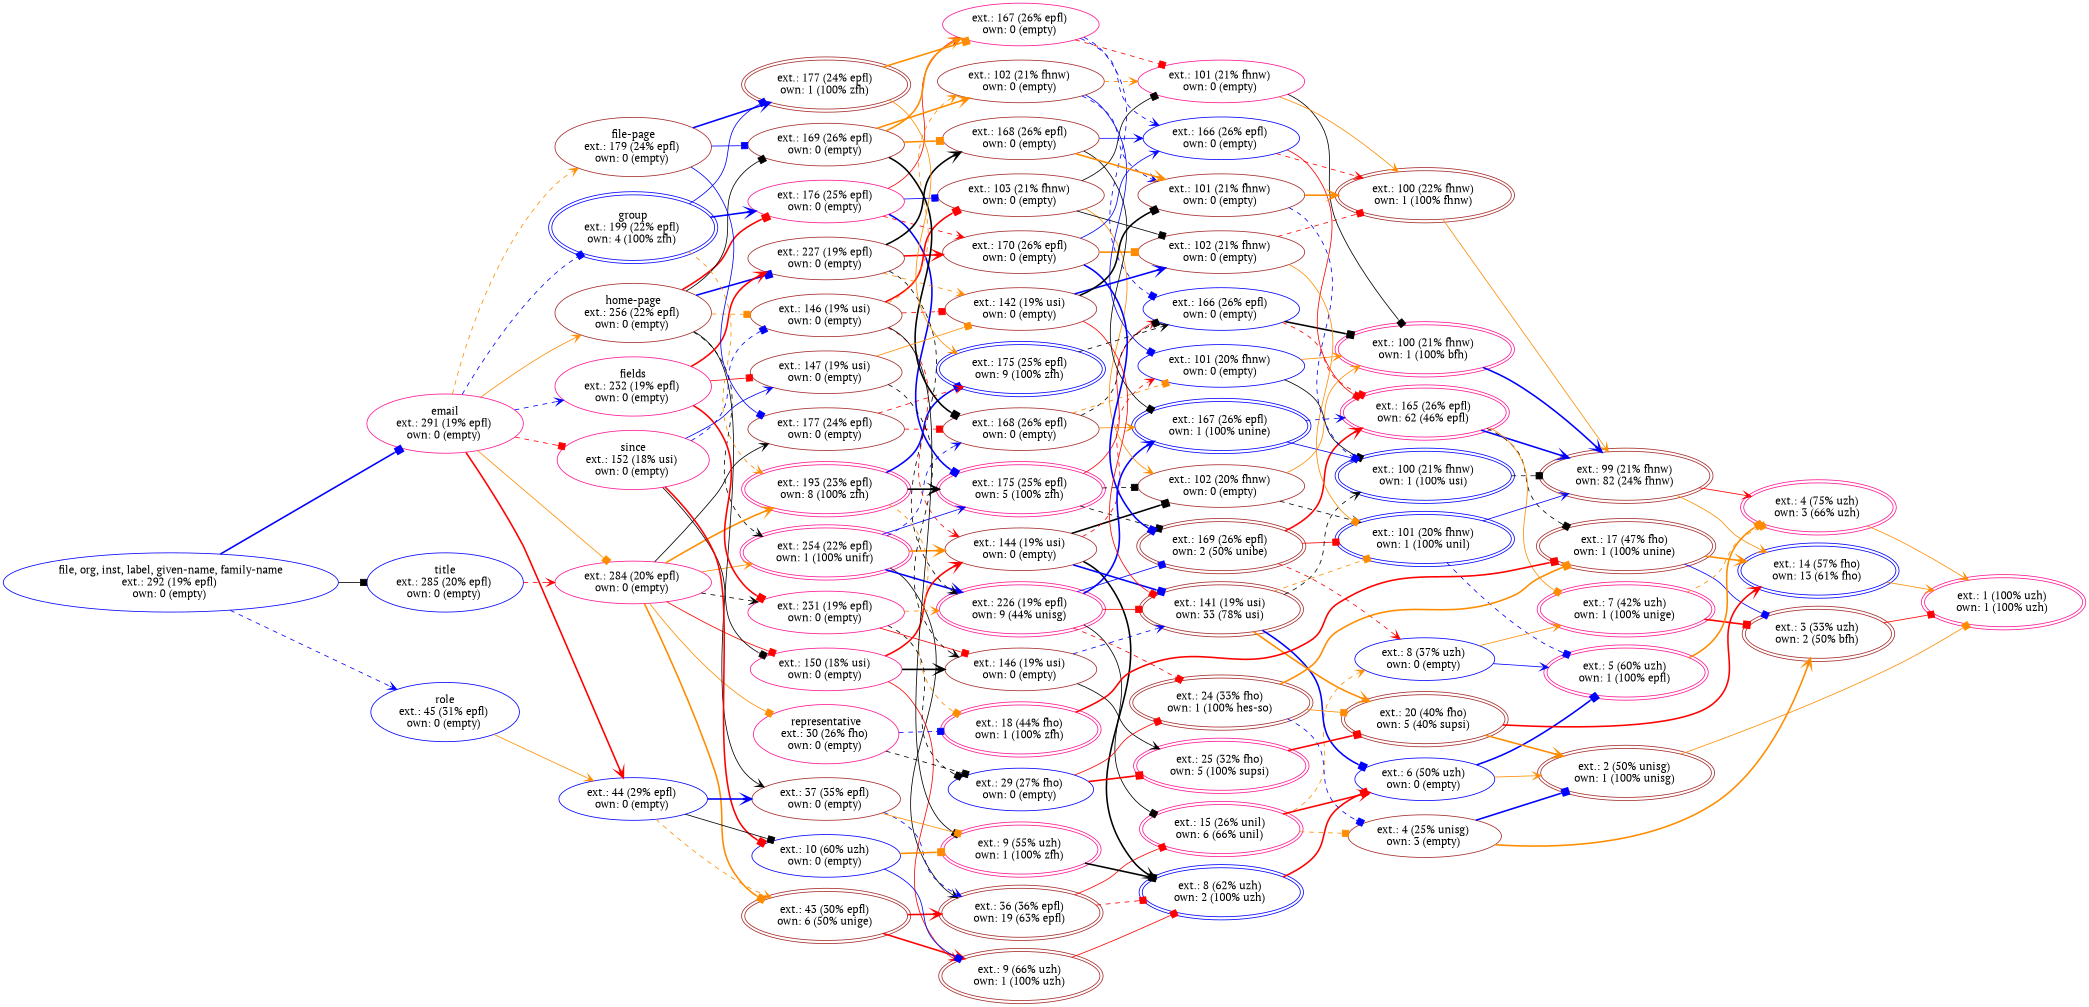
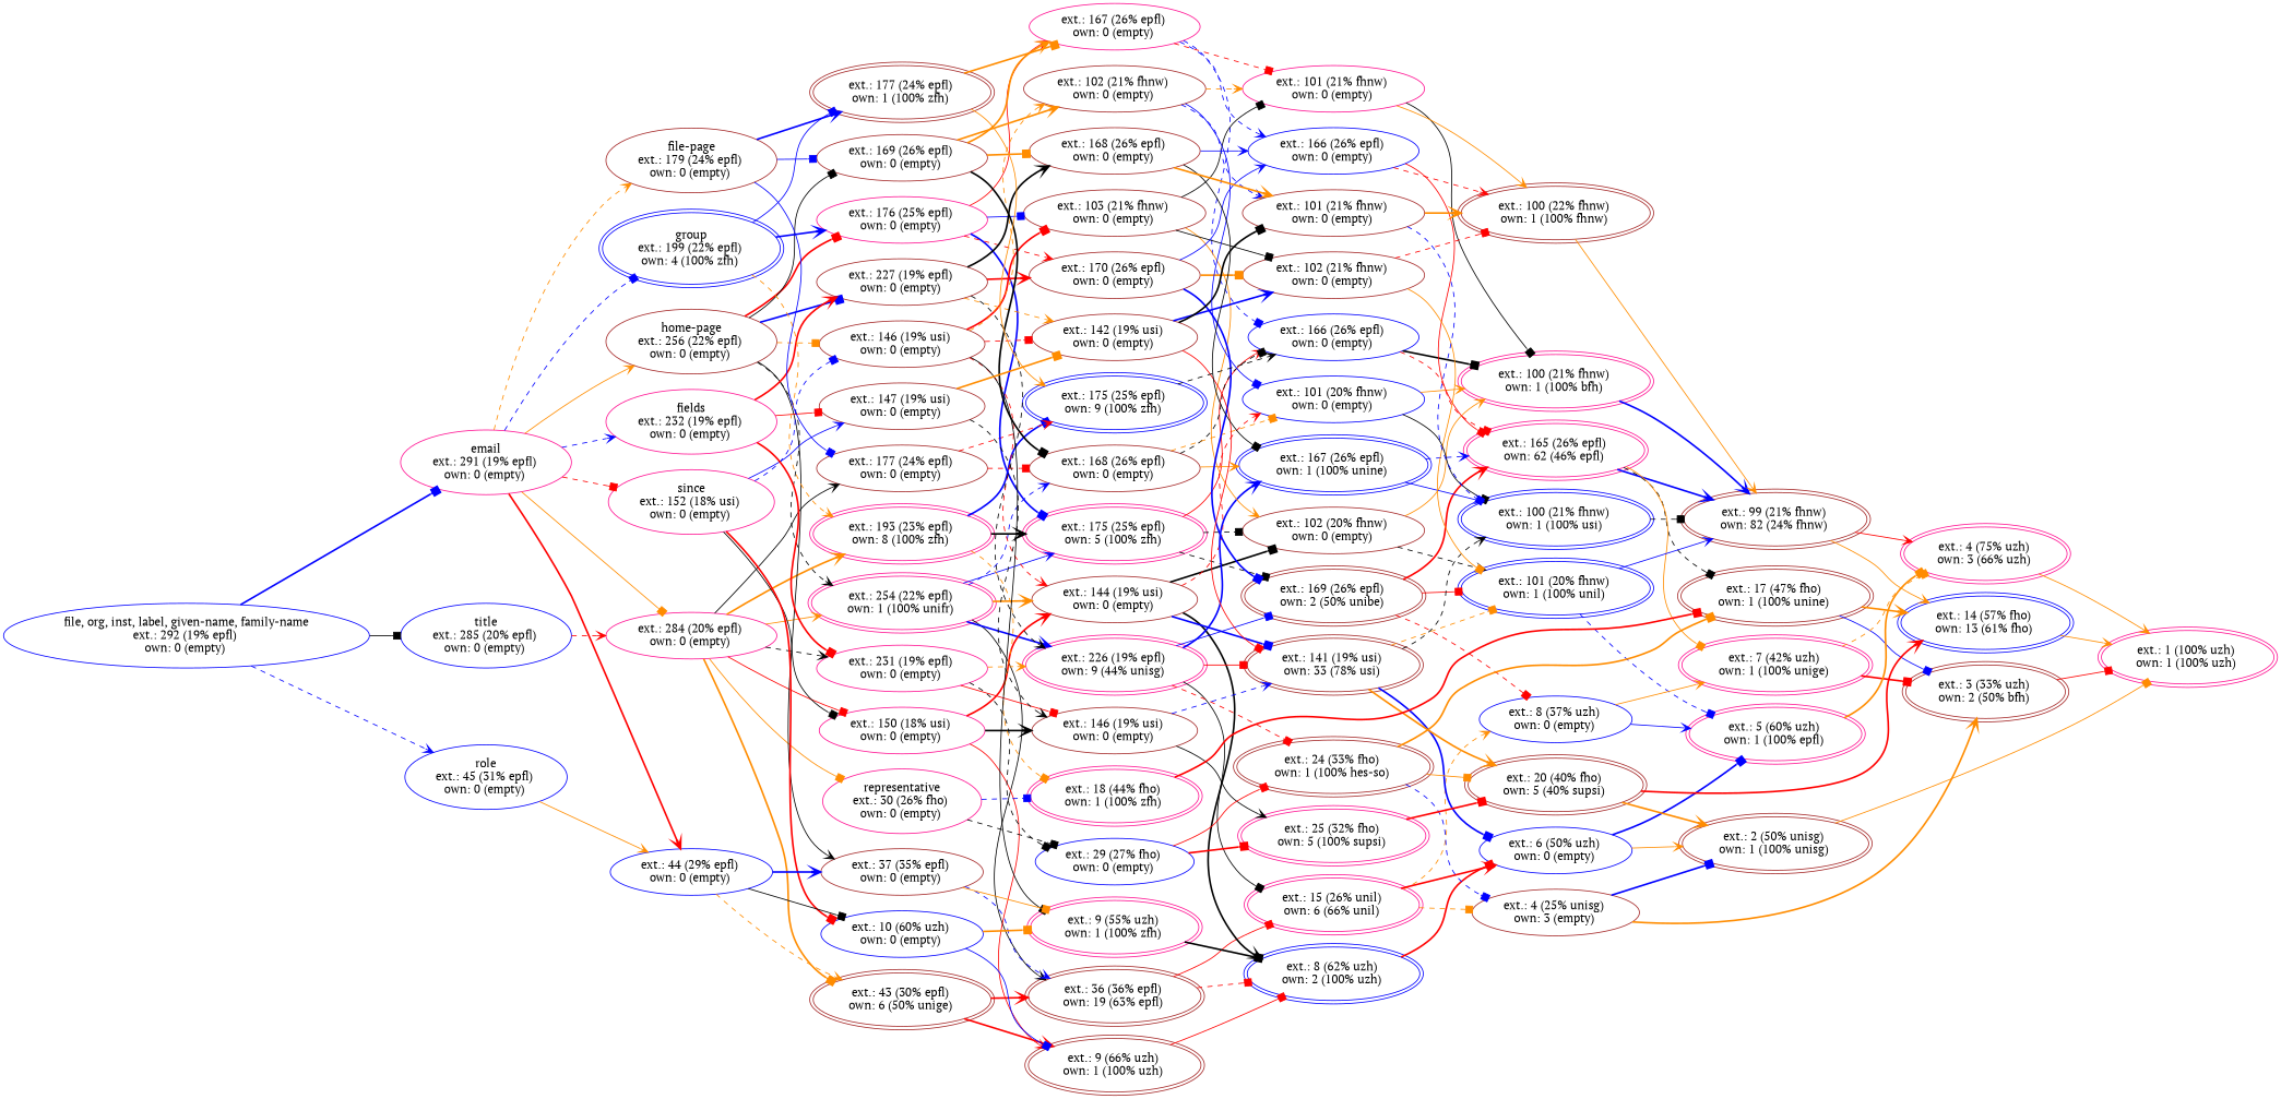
  digraph {
    fontname="PT Serif"
    rankdir=LR
    node [color=brown fontname="PT Serif"]
    edge [arrowhead=box color=darkorange fontname="PT Serif" style=solid]
    n1 [color=blue label="file, org, inst, label, given-name, family-name\next.: 292 (19% epfl) \nown: 0 (empty) "]
    n2 [color=blue label="title\next.: 285 (20% epfl) \nown: 0 (empty) "]
    n3 [color=deeppink label="email\next.: 291 (19% epfl) \nown: 0 (empty) "]
    n4 [color=blue label="role\next.: 45 (31% epfl) \nown: 0 (empty) "]
    n5 [color=deeppink label="ext.: 284 (20% epfl) \nown: 0 (empty) "]
    n6 [label="home-page\next.: 256 (22% epfl) \nown: 0 (empty) "]
    n7 [color=deeppink label="since\next.: 152 (18% usi) \nown: 0 (empty) "]
    n8 [color=deeppink label="fields\next.: 232 (19% epfl) \nown: 0 (empty) "]
    n9 [color=blue label="ext.: 44 (29% epfl) \nown: 0 (empty) "]
    n10 [color=blue label="group\next.: 199 (22% epfl) \nown: 4 (100% zfh) " peripheries=2]
    n11 [label="file-page\next.: 179 (24% epfl) \nown: 0 (empty) "]
    n12 [color=deeppink label="ext.: 100 (21% fhnw) \nown: 1 (100% bfh) " peripheries=2]
    n13 [label="ext.: 99 (21% fhnw) \nown: 82 (24% fhnw) " peripheries=2]
    n14 [color=blue label="ext.: 14 (57% fho) \nown: 13 (61% fho) " peripheries=2]
    n15 [color=deeppink label="ext.: 4 (75% uzh) \nown: 3 (66% uzh) " peripheries=2]
    n16 [color=blue label="ext.: 166 (26% epfl) \nown: 0 (empty) "]
    n17 [color=deeppink label="ext.: 165 (26% epfl) \nown: 62 (46% epfl) " peripheries=2]
    n18 [label="ext.: 17 (47% fho) \nown: 1 (100% unine) " peripheries=2]
    n19 [color=deeppink label="ext.: 7 (42% uzh) \nown: 1 (100% unige) " peripheries=2]
    n20 [label="ext.: 3 (33% uzh) \nown: 2 (50% bfh) " peripheries=2]
    n21 [color=deeppink label="ext.: 1 (100% uzh) \nown: 1 (100% uzh) " peripheries=2]
    n22 [label="ext.: 102 (20% fhnw) \nown: 0 (empty) "]
    n23 [color=blue label="ext.: 101 (20% fhnw) \nown: 1 (100% unil) " peripheries=2]
    n24 [color=deeppink label="ext.: 5 (60% uzh) \nown: 1 (100% epfl) " peripheries=2]
    n25 [color=deeppink label="ext.: 175 (25% epfl) \nown: 5 (100% zfh) " peripheries=2]
    n26 [label="ext.: 169 (26% epfl) \nown: 2 (50% unibe) " peripheries=2]
    n27 [color=blue label="ext.: 8 (37% uzh) \nown: 0 (empty) "]
    n28 [color=deeppink label="ext.: 254 (22% epfl) \nown: 1 (100% unifr) " peripheries=2]
    n29 [label="ext.: 36 (36% epfl) \nown: 19 (63% epfl) " peripheries=2]
    n30 [label="ext.: 144 (19% usi) \nown: 0 (empty) "]
    n31 [color=deeppink label="ext.: 226 (19% epfl) \nown: 9 (44% unisg) " peripheries=2]
    n32 [label="ext.: 168 (26% epfl) \nown: 0 (empty) "]
    n33 [color=deeppink label="ext.: 15 (26% unil) \nown: 6 (66% unil) " peripheries=2]
    n34 [color=blue label="ext.: 8 (62% uzh) \nown: 2 (100% uzh) " peripheries=2]
    n35 [label="ext.: 141 (19% usi) \nown: 33 (78% usi) " peripheries=2]
    n36 [color=blue label="ext.: 101 (20% fhnw) \nown: 0 (empty) "]
    n37 [label="ext.: 24 (33% fho) \nown: 1 (100% hes-so) " peripheries=2]
    n38 [color=blue label="ext.: 167 (26% epfl) \nown: 1 (100% unine) " peripheries=2]
    n39 [label="ext.: 4 (25% unisg) \nown: 3 (empty) "]
    n40 [color=blue label="ext.: 6 (50% uzh) \nown: 0 (empty) "]
    n41 [label="ext.: 43 (30% epfl) \nown: 6 (50% unige) " peripheries=2]
    n42 [color=deeppink label="ext.: 150 (18% usi) \nown: 0 (empty) "]
    n43 [color=deeppink label="ext.: 231 (19% epfl) \nown: 0 (empty) "]
    n44 [color=deeppink label="ext.: 193 (23% epfl) \nown: 8 (100% zfh) " peripheries=2]
    n45 [label="ext.: 177 (24% epfl) \nown: 0 (empty) "]
    n46 [color=deeppink label="representative\next.: 30 (26% fho) \nown: 0 (empty) "]
    n47 [label="ext.: 9 (66% uzh) \nown: 1 (100% uzh) " peripheries=2]
    n48 [label="ext.: 20 (40% fho) \nown: 5 (40% supsi) " peripheries=2]
    n49 [color=blue label="ext.: 100 (21% fhnw) \nown: 1 (100% usi) " peripheries=2]
    n50 [label="ext.: 2 (50% unisg) \nown: 1 (100% unisg) " peripheries=2]
    n51 [color=deeppink label="ext.: 101 (21% fhnw) \nown: 0 (empty) "]
    n52 [label="ext.: 100 (22% fhnw) \nown: 1 (100% fhnw) " peripheries=2]
    n53 [color=deeppink label="ext.: 167 (26% epfl) \nown: 0 (empty) "]
    n54 [color=blue label="ext.: 166 (26% epfl) \nown: 0 (empty) "]
    n55 [label="ext.: 103 (21% fhnw) \nown: 0 (empty) "]
    n56 [label="ext.: 102 (21% fhnw) \nown: 0 (empty) "]
    n57 [color=deeppink label="ext.: 176 (25% epfl) \nown: 0 (empty) "]
    n58 [label="ext.: 170 (26% epfl) \nown: 0 (empty) "]
    n59 [label="ext.: 146 (19% usi) \nown: 0 (empty) "]
    n60 [label="ext.: 227 (19% epfl) \nown: 0 (empty) "]
    n61 [label="ext.: 169 (26% epfl) \nown: 0 (empty) "]
    n62 [label="ext.: 37 (35% epfl) \nown: 0 (empty) "]
    n63 [label="ext.: 142 (19% usi) \nown: 0 (empty) "]
    n64 [label="ext.: 102 (21% fhnw) \nown: 0 (empty) "]
    n65 [color=deeppink label="ext.: 9 (55% uzh) \nown: 1 (100% zfh) " peripheries=2]
    n66 [label="ext.: 168 (26% epfl) \nown: 0 (empty) "]
    n67 [label="ext.: 101 (21% fhnw) \nown: 0 (empty) "]
    n68 [label="ext.: 146 (19% usi) \nown: 0 (empty) "]
    n69 [color=deeppink label="ext.: 25 (32% fho) \nown: 5 (100% supsi) " peripheries=2]
    n70 [color=blue label="ext.: 29 (27% fho) \nown: 0 (empty) "]
    n71 [color=blue label="ext.: 175 (25% epfl) \nown: 9 (100% zfh) " peripheries=2]
    n72 [color=deeppink label="ext.: 18 (44% fho) \nown: 1 (100% zfh) " peripheries=2]
    n73 [label="ext.: 147 (19% usi) \nown: 0 (empty) "]
    n74 [color=blue label="ext.: 10 (60% uzh) \nown: 0 (empty) "]
    n75 [label="ext.: 177 (24% epfl) \nown: 1 (100% zfh) " peripheries=2]
    n1 -> n2 [color=black]
    n1 -> n3 [color=blue style=bold]
    n1 -> n4 [arrowhead=vee color=blue style=dashed]
    n2 -> n5 [arrowhead=vee color=red style=dashed]
    n3 -> n5
    n3 -> n6 [arrowhead=vee]
    n3 -> n7 [color=red style=dashed]
    n3 -> n8 [arrowhead=vee color=blue style=dashed]
    n3 -> n9 [arrowhead=vee color=red style=bold]
    n3 -> n10 [color=blue style=dashed]
    n3 -> n11 [arrowhead=vee style=dashed]
    n4 -> n9 [arrowhead=vee]
    n5 -> n28 [arrowhead=vee]
    n5 -> n41 [style=bold]
    n5 -> n42 [color=red]
    n5 -> n43 [arrowhead=vee color=black style=dashed]
    n5 -> n44 [arrowhead=vee style=bold]
    n5 -> n45 [arrowhead=vee color=black]
    n5 -> n46
    n6 -> n28 [arrowhead=vee color=black style=dashed]
    n6 -> n57 [color=red style=bold]
    n6 -> n59 [style=dashed]
    n6 -> n60 [color=blue style=bold]
    n6 -> n61 [color=black]
    n6 -> n62 [arrowhead=vee color=black]
    n7 -> n42 [color=black]
    n7 -> n59 [color=blue style=dashed]
    n7 -> n73 [arrowhead=vee color=blue]
    n7 -> n74 [color=red style=bold]
    n8 -> n43 [color=red style=bold]
    n8 -> n60 [arrowhead=vee color=red style=bold]
    n8 -> n73 [color=red]
    n9 -> n41 [arrowhead=vee style=dashed]
    n9 -> n62 [arrowhead=vee color=blue style=bold]
    n9 -> n74 [color=black]
    n10 -> n44 [arrowhead=vee style=dashed]
    n10 -> n57 [arrowhead=vee color=blue style=bold]
    n10 -> n75 [color=blue]
    n11 -> n45 [color=blue]
    n11 -> n61 [color=blue]
    n11 -> n75 [arrowhead=vee color=blue style=bold]
    n12 -> n13 [arrowhead=vee color=blue style=bold]
    n13 -> n14 [arrowhead=vee]
    n13 -> n15 [arrowhead=vee color=red]
    n14 -> n21 [arrowhead=vee]
    n15 -> n21 [arrowhead=vee]
    n16 -> n12 [color=black style=bold]
    n16 -> n17 [color=red style=dashed]
    n17 -> n13 [arrowhead=vee color=blue style=bold]
    n17 -> n18 [color=black style=dashed]
    n17 -> n19
    n18 -> n14 [arrowhead=vee style=bold]
    n18 -> n20 [color=blue]
    n19 -> n15 [style=dashed]
    n19 -> n20 [color=red style=bold]
    n20 -> n21 [color=red]
    n22 -> n12 [arrowhead=vee]
    n22 -> n23 [arrowhead=vee color=black style=dashed]
    n23 -> n13 [arrowhead=vee color=blue]
    n23 -> n24 [color=blue style=dashed]
    n24 -> n15 [style=bold]
    n25 -> n16 [arrowhead=vee color=red]
    n25 -> n22 [color=black style=dashed]
    n25 -> n26 [color=black style=dashed]
    n26 -> n17 [arrowhead=vee color=red style=bold]
    n26 -> n23 [color=red]
-   n26 -> n27 [arrowhead=vee color=red style=dashed]
+   n26 -> n27 [color=red style=dashed]
    n27 -> n19 [arrowhead=vee]
    n27 -> n24 [arrowhead=vee color=blue]
    n28 -> n25 [arrowhead=vee color=blue]
    n28 -> n29 [arrowhead=vee color=black]
    n28 -> n30 [arrowhead=vee style=bold]
    n28 -> n31 [arrowhead=vee color=blue style=bold]
    n28 -> n32 [arrowhead=vee color=blue style=dashed]
    n29 -> n33 [color=red]
    n29 -> n34 [color=red style=dashed]
    n30 -> n22 [color=black style=bold]
    n30 -> n34 [arrowhead=vee color=black style=bold]
    n30 -> n35 [color=blue style=bold]
    n30 -> n36 [arrowhead=vee color=red style=dashed]
    n31 -> n26 [color=blue]
    n31 -> n33 [color=black]
    n31 -> n35 [color=red]
    n31 -> n37 [color=red style=dashed]
    n31 -> n38 [arrowhead=vee color=blue style=bold]
    n32 -> n16 [color=black style=dashed]
    n32 -> n36 [style=dashed]
    n32 -> n38 [arrowhead=vee]
    n33 -> n27 [arrowhead=vee style=dashed]
    n33 -> n39 [style=dashed]
    n33 -> n40 [arrowhead=vee color=red style=bold]
    n34 -> n40 [color=red style=bold]
    n35 -> n23 [style=dashed]
    n35 -> n40 [color=blue style=bold]
    n35 -> n48 [arrowhead=vee style=bold]
    n35 -> n49 [arrowhead=vee color=black style=dashed]
    n36 -> n12 [arrowhead=vee]
    n36 -> n49 [color=black]
    n37 -> n18 [style=bold]
    n37 -> n39 [color=blue style=dashed]
    n37 -> n48
    n38 -> n17 [arrowhead=vee color=blue style=dashed]
    n38 -> n49 [arrowhead=vee color=blue]
    n39 -> n20 [arrowhead=vee style=bold]
    n39 -> n50 [color=blue style=bold]
    n40 -> n24 [color=blue style=bold]
    n40 -> n50 [arrowhead=vee]
    n41 -> n29 [arrowhead=vee color=red style=bold]
    n41 -> n47 [arrowhead=vee color=red style=bold]
    n42 -> n30 [arrowhead=vee color=red style=bold]
    n42 -> n47 [arrowhead=vee color=red]
    n42 -> n68 [arrowhead=vee color=black style=bold]
    n43 -> n31 [arrowhead=vee style=dashed]
    n43 -> n68 [color=red]
    n43 -> n70 [color=black style=dashed]
    n44 -> n25 [arrowhead=vee color=black style=bold]
    n44 -> n71 [color=blue style=bold]
    n44 -> n72 [style=dashed]
    n45 -> n32 [color=red style=dashed]
    n45 -> n71 [arrowhead=vee color=red style=dashed]
    n46 -> n70 [color=black style=dashed]
    n46 -> n72 [color=blue style=dashed]
    n47 -> n34 [color=red]
    n48 -> n14 [arrowhead=vee color=red style=bold]
    n48 -> n50 [arrowhead=vee style=bold]
    n49 -> n13 [color=black style=dashed]
    n50 -> n21
    n51 -> n12 [color=black]
    n51 -> n52 [arrowhead=vee]
    n52 -> n13 [arrowhead=vee]
    n53 -> n16 [color=blue style=dashed]
    n53 -> n51 [color=red style=dashed]
    n53 -> n54 [arrowhead=vee color=blue style=dashed]
    n54 -> n17 [color=red]
    n54 -> n52 [arrowhead=vee color=red style=dashed]
    n55 -> n22 [arrowhead=vee]
    n55 -> n51 [color=black]
    n55 -> n56 [color=black]
    n56 -> n23
    n56 -> n52 [color=red style=dashed]
    n57 -> n25 [color=blue style=bold]
    n57 -> n53 [arrowhead=vee color=red]
    n57 -> n55 [color=blue]
    n57 -> n58 [arrowhead=vee color=red style=dashed]
    n58 -> n26 [color=blue style=bold]
    n58 -> n54 [arrowhead=vee color=blue]
    n58 -> n56 [style=bold]
    n59 -> n30 [arrowhead=vee color=red style=dashed]
    n59 -> n55 [color=red style=bold]
    n59 -> n63 [color=red style=dashed]
    n59 -> n64 [arrowhead=vee style=dashed]
    n59 -> n65 [color=black]
    n60 -> n31 [arrowhead=vee color=black style=dashed]
    n60 -> n58 [arrowhead=vee color=red style=bold]
    n60 -> n63 [arrowhead=vee style=dashed]
    n60 -> n66 [arrowhead=vee color=black style=bold]
    n61 -> n32 [color=black style=bold]
    n61 -> n53 [arrowhead=vee style=bold]
    n61 -> n64 [arrowhead=vee style=bold]
    n61 -> n66 [style=bold]
    n62 -> n29 [arrowhead=vee color=blue style=dashed]
    n62 -> n65
    n63 -> n35 [color=red]
    n63 -> n56 [arrowhead=vee color=blue style=bold]
    n63 -> n67 [color=black style=bold]
    n64 -> n36 [color=blue]
    n64 -> n51 [arrowhead=vee style=dashed]
    n64 -> n67 [arrowhead=vee color=blue style=dashed]
    n65 -> n34 [color=black style=bold]
    n66 -> n38 [color=black]
    n66 -> n54 [arrowhead=vee color=blue]
    n66 -> n67 [arrowhead=vee style=bold]
    n67 -> n49 [color=blue style=dashed]
    n67 -> n52 [arrowhead=vee style=bold]
    n68 -> n35 [arrowhead=vee color=blue style=dashed]
    n68 -> n69 [arrowhead=vee color=black]
    n69 -> n48 [color=red style=bold]
    n70 -> n37 [color=red]
    n70 -> n69 [color=red style=bold]
    n71 -> n16 [arrowhead=vee color=black style=dashed]
    n72 -> n18 [color=red style=bold]
-   n73 -> n63
+   n73 -> n63 [style=bold]
    n73 -> n68 [arrowhead=vee color=black style=dashed]
    n74 -> n47 [color=blue]
    n74 -> n65 [style=bold]
    n75 -> n53 [style=bold]
    n75 -> n71 [arrowhead=vee]
  }
